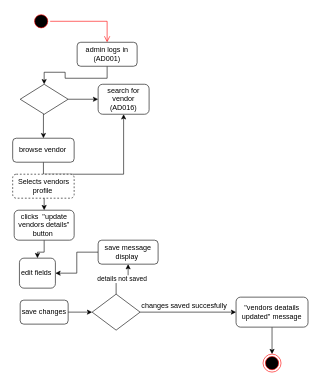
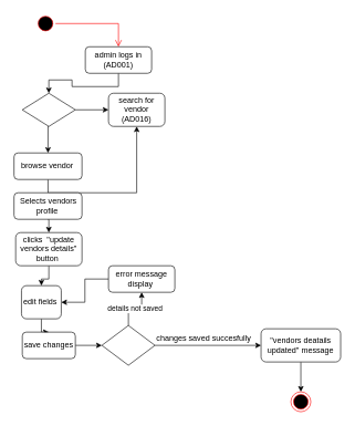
  <mxCell id="0" />
  <mxCell id="1" parent="0" />
  <mxCell id="2" value="" style="ellipse;html=1;shape=startState;fillColor=#000000;strokeColor=#ff0000;" vertex="1" parent="1"><mxGeometry x="53" y="20" width="30" height="30" as="geometry" /></mxCell>
  <mxCell id="3" value="" style="edgeStyle=orthogonalEdgeStyle;html=1;verticalAlign=bottom;endArrow=open;endSize=8;strokeColor=#ff0000;rounded=0;" edge="1" parent="1" source="2" target="5"><mxGeometry relative="1" as="geometry"><mxPoint x="68" y="80" as="targetPoint" /></mxGeometry></mxCell>
  <mxCell id="4" style="edgeStyle=orthogonalEdgeStyle;rounded=0;orthogonalLoop=1;jettySize=auto;html=1;exitX=0.5;exitY=1;exitDx=0;exitDy=0;" edge="1" parent="1" source="5" target="9"><mxGeometry relative="1" as="geometry" /></mxCell>
  <mxCell id="5" value="admin logs in (AD001)" style="rounded=1;whiteSpace=wrap;html=1;" vertex="1" parent="1"><mxGeometry x="128" y="70" width="100" height="40" as="geometry" /></mxCell>
  <mxCell id="6" value="search for vendor (AD016)" style="rounded=1;whiteSpace=wrap;html=1;" vertex="1" parent="1"><mxGeometry x="163" y="140" width="85" height="50" as="geometry" /></mxCell>
  <mxCell id="7" style="edgeStyle=orthogonalEdgeStyle;rounded=0;orthogonalLoop=1;jettySize=auto;html=1;exitX=1;exitY=0.5;exitDx=0;exitDy=0;entryX=0;entryY=0.5;entryDx=0;entryDy=0;" edge="1" parent="1" source="9" target="6"><mxGeometry relative="1" as="geometry" /></mxCell>
  <mxCell id="8" style="edgeStyle=orthogonalEdgeStyle;rounded=0;orthogonalLoop=1;jettySize=auto;html=1;exitX=0.5;exitY=1;exitDx=0;exitDy=0;entryX=0.5;entryY=0;entryDx=0;entryDy=0;" edge="1" parent="1" source="9" target="11"><mxGeometry relative="1" as="geometry"><Array as="points"><mxPoint x="72" y="190" /></Array></mxGeometry></mxCell>
  <mxCell id="9" value="" style="rhombus;whiteSpace=wrap;html=1;" vertex="1" parent="1"><mxGeometry x="33" y="140" width="80" height="50" as="geometry" /></mxCell>
  <mxCell id="10" style="edgeStyle=orthogonalEdgeStyle;rounded=0;orthogonalLoop=1;jettySize=auto;html=1;exitX=0.5;exitY=1;exitDx=0;exitDy=0;" edge="1" parent="1" source="11" target="6"><mxGeometry relative="1" as="geometry" /></mxCell>
  <mxCell id="11" value="browse vendor&amp;nbsp;" style="rounded=1;whiteSpace=wrap;html=1;" vertex="1" parent="1"><mxGeometry x="20.5" y="230" width="102.5" height="40" as="geometry" /></mxCell>
  <mxCell id="12" style="edgeStyle=orthogonalEdgeStyle;rounded=0;orthogonalLoop=1;jettySize=auto;html=1;exitX=0.5;exitY=1;exitDx=0;exitDy=0;entryX=0.5;entryY=0;entryDx=0;entryDy=0;" edge="1" parent="1" source="13" target="15"><mxGeometry relative="1" as="geometry" /></mxCell>
- <mxCell id="13" value="Selects vendors profile&amp;nbsp;" style="rounded=1;whiteSpace=wrap;html=1;dashed=1;" vertex="1" parent="1"><mxGeometry x="20.5" y="290" width="102.5" height="40" as="geometry" /></mxCell>
+ <mxCell id="13" value="Selects vendors profile&amp;nbsp;" style="rounded=1;whiteSpace=wrap;html=1;" vertex="1" parent="1"><mxGeometry x="20.5" y="290" width="102.5" height="40" as="geometry" /></mxCell>
  <mxCell id="14" style="edgeStyle=orthogonalEdgeStyle;rounded=0;orthogonalLoop=1;jettySize=auto;html=1;exitX=0.5;exitY=1;exitDx=0;exitDy=0;" edge="1" parent="1" source="15" target="17"><mxGeometry relative="1" as="geometry" /></mxCell>
  <mxCell id="15" value="clicks&amp;nbsp; &quot;update vendors details&quot;&lt;br&gt;button&amp;nbsp;" style="rounded=1;whiteSpace=wrap;html=1;" vertex="1" parent="1"><mxGeometry x="23" y="350" width="100" height="50" as="geometry" /></mxCell>
+ <mxCell id="16" style="edgeStyle=orthogonalEdgeStyle;rounded=0;orthogonalLoop=1;jettySize=auto;html=1;exitX=0.5;exitY=1;exitDx=0;exitDy=0;" edge="1" parent="1" source="17" target="19"><mxGeometry relative="1" as="geometry" /></mxCell>
  <mxCell id="17" value="edit fields&amp;nbsp;" style="rounded=1;whiteSpace=wrap;html=1;" vertex="1" parent="1"><mxGeometry x="31.75" y="430" width="60" height="50" as="geometry" /></mxCell>
  <mxCell id="18" value="" style="edgeStyle=orthogonalEdgeStyle;rounded=0;orthogonalLoop=1;jettySize=auto;html=1;" edge="1" parent="1" source="19" target="22"><mxGeometry relative="1" as="geometry" /></mxCell>
  <mxCell id="19" value="save changes" style="rounded=1;whiteSpace=wrap;html=1;" vertex="1" parent="1"><mxGeometry x="33" y="500" width="80" height="40" as="geometry" /></mxCell>
  <mxCell id="20" value="" style="edgeStyle=orthogonalEdgeStyle;rounded=0;orthogonalLoop=1;jettySize=auto;html=1;" edge="1" parent="1" source="22" target="24"><mxGeometry relative="1" as="geometry" /></mxCell>
  <mxCell id="21" value="details not saved" style="edgeStyle=orthogonalEdgeStyle;rounded=0;orthogonalLoop=1;jettySize=auto;html=1;exitX=0.5;exitY=0;exitDx=0;exitDy=0;entryX=0.5;entryY=1;entryDx=0;entryDy=0;" edge="1" parent="1" source="22" target="27"><mxGeometry relative="1" as="geometry" /></mxCell>
  <mxCell id="22" value="" style="rhombus;whiteSpace=wrap;html=1;" vertex="1" parent="1"><mxGeometry x="153" y="490" width="80" height="60" as="geometry" /></mxCell>
  <mxCell id="23" value="" style="edgeStyle=orthogonalEdgeStyle;rounded=0;orthogonalLoop=1;jettySize=auto;html=1;" edge="1" parent="1" source="24" target="28"><mxGeometry relative="1" as="geometry" /></mxCell>
  <mxCell id="24" value="&quot;vendors deatails updated&quot; message" style="rounded=1;whiteSpace=wrap;html=1;" vertex="1" parent="1"><mxGeometry x="393" y="495" width="120" height="50" as="geometry" /></mxCell>
  <mxCell id="25" value="changes saved succesfully&amp;nbsp;" style="text;html=1;align=center;verticalAlign=middle;resizable=0;points=[];autosize=1;strokeColor=none;fillColor=none;" vertex="1" parent="1"><mxGeometry x="223" y="495" width="170" height="30" as="geometry" /></mxCell>
  <mxCell id="26" style="edgeStyle=orthogonalEdgeStyle;rounded=0;orthogonalLoop=1;jettySize=auto;html=1;exitX=0;exitY=0.5;exitDx=0;exitDy=0;entryX=1;entryY=0.5;entryDx=0;entryDy=0;" edge="1" parent="1" source="27" target="17"><mxGeometry relative="1" as="geometry" /></mxCell>
- <mxCell id="27" value="save message display&amp;nbsp;" style="rounded=1;whiteSpace=wrap;html=1;" vertex="1" parent="1"><mxGeometry x="163" y="400" width="100" height="40" as="geometry" /></mxCell>
+ <mxCell id="27" value="error message display&amp;nbsp;" style="rounded=1;whiteSpace=wrap;html=1;" vertex="1" parent="1"><mxGeometry x="163" y="400" width="100" height="40" as="geometry" /></mxCell>
  <mxCell id="28" value="" style="ellipse;html=1;shape=endState;fillColor=#000000;strokeColor=#ff0000;" vertex="1" parent="1"><mxGeometry x="438" y="590" width="30" height="30" as="geometry" /></mxCell>
